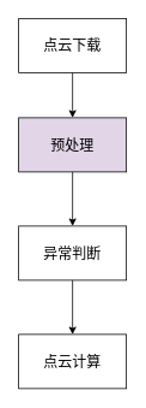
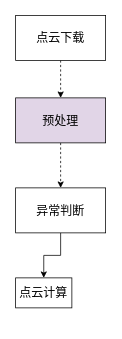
  <mxCell id="0" />
  <mxCell id="1" parent="0" />
- <mxCell id="2" value="" style="edgeStyle=orthogonalEdgeStyle;rounded=0;orthogonalLoop=1;jettySize=auto;html=1;" edge="1" parent="1" source="3" target="5"><mxGeometry relative="1" as="geometry" /></mxCell>
+ <mxCell id="2" value="" style="edgeStyle=orthogonalEdgeStyle;rounded=0;orthogonalLoop=1;jettySize=auto;html=1;dashed=1;" edge="1" parent="1" source="3" target="5"><mxGeometry relative="1" as="geometry" /></mxCell>
  <mxCell id="3" value="&lt;font style=&quot;font-size: 16px;&quot;&gt;点云下载&lt;/font&gt;" style="rounded=0;whiteSpace=wrap;html=1;" vertex="1" parent="1"><mxGeometry x="20" y="20" width="120" height="60" as="geometry" /></mxCell>
- <mxCell id="4" value="" style="edgeStyle=orthogonalEdgeStyle;rounded=0;orthogonalLoop=1;jettySize=auto;html=1;" edge="1" parent="1" source="5" target="7"><mxGeometry relative="1" as="geometry" /></mxCell>
+ <mxCell id="4" value="" style="edgeStyle=orthogonalEdgeStyle;rounded=0;orthogonalLoop=1;jettySize=auto;html=1;dashed=1;" edge="1" parent="1" source="5" target="7"><mxGeometry relative="1" as="geometry" /></mxCell>
  <mxCell id="5" value="&lt;font style=&quot;font-size: 16px;&quot;&gt;预处理&lt;/font&gt;" style="rounded=0;whiteSpace=wrap;html=1;fillColor=#e1d5e7;" vertex="1" parent="1"><mxGeometry x="20" y="130" width="120" height="60" as="geometry" /></mxCell>
  <mxCell id="6" value="" style="edgeStyle=orthogonalEdgeStyle;rounded=0;orthogonalLoop=1;jettySize=auto;html=1;" edge="1" parent="1" source="7" target="8"><mxGeometry relative="1" as="geometry" /></mxCell>
  <mxCell id="7" value="&lt;font style=&quot;font-size: 16px;&quot;&gt;异常判断&lt;/font&gt;" style="rounded=0;whiteSpace=wrap;html=1;" vertex="1" parent="1"><mxGeometry x="20" y="250" width="120" height="60" as="geometry" /></mxCell>
- <mxCell id="8" value="&lt;font style=&quot;font-size: 16px;&quot;&gt;点云计算&lt;/font&gt;" style="rounded=0;whiteSpace=wrap;html=1;" vertex="1" parent="1"><mxGeometry x="20" y="370" width="120" height="60" as="geometry" /></mxCell>
+ <mxCell id="8" value="&lt;font style=&quot;font-size: 16px;&quot;&gt;点云计算&lt;/font&gt;" style="rounded=0;whiteSpace=wrap;html=1;" vertex="1" parent="1"><mxGeometry x="20" y="370" width="75" height="40" as="geometry" /></mxCell>
